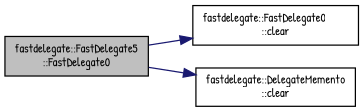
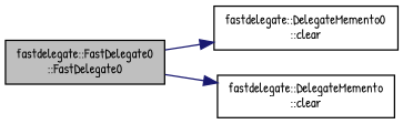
  digraph {
    fontname="Patrick Hand"
    rankdir=LR
    node [color=black fillcolor=white fontname="Patrick Hand" fontsize=10 shape=record style=filled]
    edge [color=midnightblue fontname="Patrick Hand" fontsize=10 labelfontname=Helvetica labelfontsize=10 style=solid]
-   n1 [fillcolor=grey75 fontcolor=black height=0.2 label="fastdelegate::FastDelegate5\l::FastDelegate0" width=0.4]
-   n2 [height=0.2 label="fastdelegate::FastDelegate0\l::clear" width=0.4]
+   n1 [fillcolor=grey75 fontcolor=black height=0.2 label="fastdelegate::FastDelegate0\l::FastDelegate0" width=0.4]
+   n2 [height=0.2 label="fastdelegate::DelegateMemento0\l::clear" width=0.4]
    n3 [height=0.2 label="fastdelegate::DelegateMemento\l::clear" width=0.4]
    n1 -> n2
    n1 -> n3
  }
